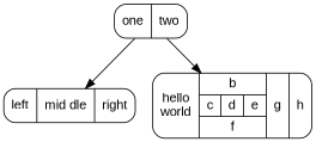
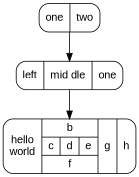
  digraph {
    fontname="Liberation Sans"
    node [fontname="Liberation Sans" shape=Mrecord]
    edge [fontname="Liberation Sans"]
-   n1 [label="<f0> left|<f1> mid\ dle|<f2> right"]
+   n1 [label="<f0> left|<f1> mid\ dle|<f2> one"]
    n2 [label="hello\nworld |{b | {c|<here> d|e}|f}| g|h"]
    n3 [label="<f0> one|<f1> two"]
-   n3 -> n2
+   n1 -> n2
    n3 -> n1
  }
